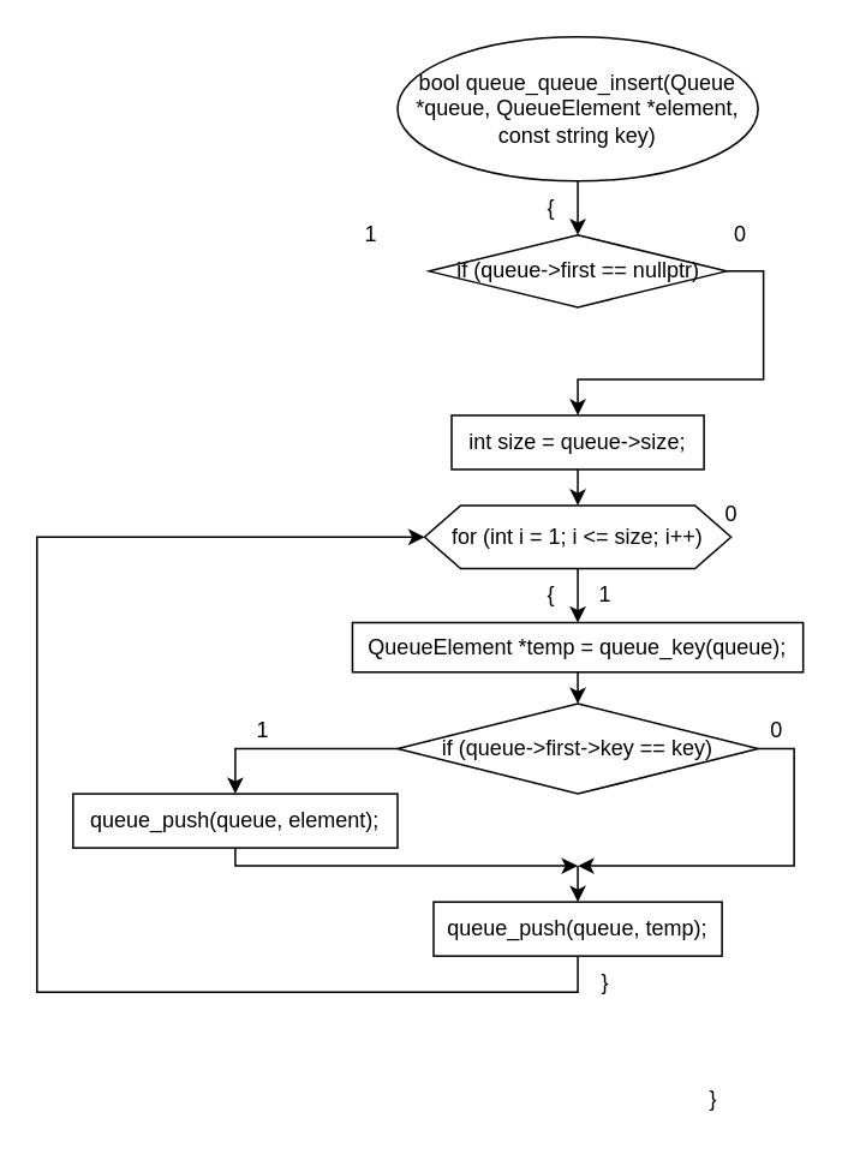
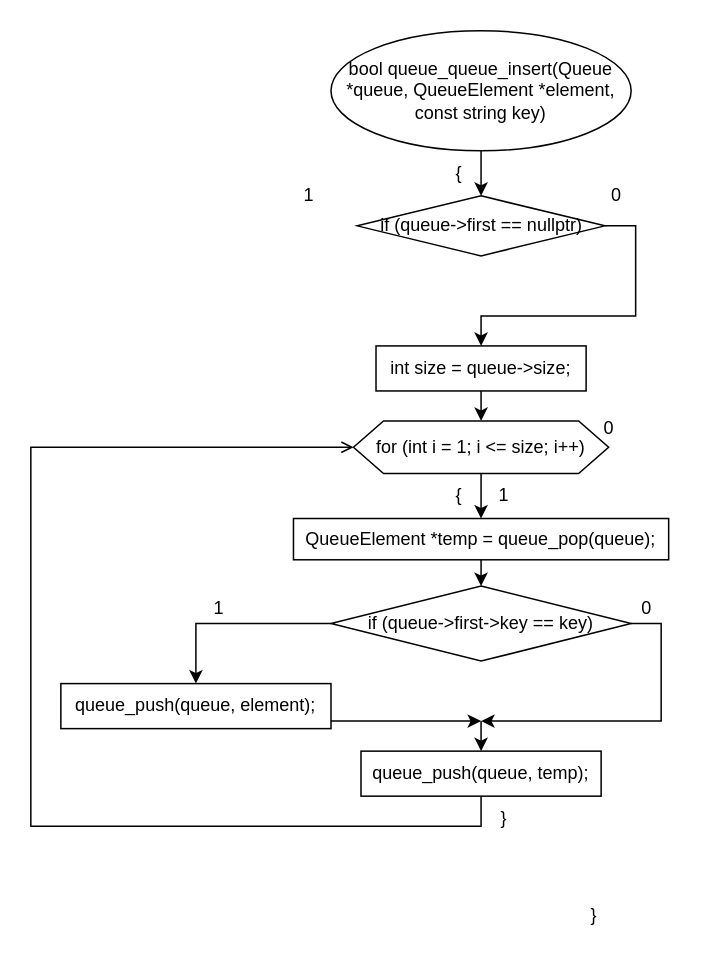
  <mxCell id="0" />
  <mxCell id="1" parent="0" />
  <mxCell id="2" style="edgeStyle=orthogonalEdgeStyle;rounded=0;orthogonalLoop=1;jettySize=auto;html=1;exitX=0.5;exitY=1;exitDx=0;exitDy=0;entryX=0.5;entryY=0;entryDx=0;entryDy=0;" edge="1" parent="1" source="3" target="9"><mxGeometry relative="1" as="geometry" /></mxCell>
  <mxCell id="3" value="bool queue_queue_insert(Queue *queue, QueueElement *element, const string key)" style="ellipse;whiteSpace=wrap;html=1;" parent="1" vertex="1"><mxGeometry x="220" y="20" width="200" height="80" as="geometry" /></mxCell>
  <mxCell id="4" style="edgeStyle=orthogonalEdgeStyle;rounded=0;orthogonalLoop=1;jettySize=auto;html=1;exitX=0.5;exitY=1;exitDx=0;exitDy=0;entryX=0.5;entryY=0;entryDx=0;entryDy=0;" edge="1" parent="1" source="5" target="7"><mxGeometry relative="1" as="geometry" /></mxCell>
  <mxCell id="5" value="int size = queue-&amp;gt;size;" style="whiteSpace=wrap;html=1;" parent="1" vertex="1"><mxGeometry x="250" y="230" width="140" height="30" as="geometry" /></mxCell>
  <mxCell id="6" value="" style="edgeStyle=orthogonalEdgeStyle;rounded=0;orthogonalLoop=1;jettySize=auto;html=1;" edge="1" parent="1" source="7" target="13"><mxGeometry relative="1" as="geometry" /></mxCell>
  <mxCell id="7" value="for (int i = 1; i &amp;lt;= size; i++)" style="shape=hexagon;perimeter=hexagonPerimeter2;whiteSpace=wrap;html=1;fixedSize=1;" parent="1" vertex="1"><mxGeometry x="235" y="280" width="170" height="35" as="geometry" /></mxCell>
  <mxCell id="8" style="edgeStyle=orthogonalEdgeStyle;rounded=0;orthogonalLoop=1;jettySize=auto;html=1;exitX=1;exitY=0.5;exitDx=0;exitDy=0;entryX=0.5;entryY=0;entryDx=0;entryDy=0;" edge="1" parent="1" source="9" target="5"><mxGeometry relative="1" as="geometry"><Array as="points"><mxPoint x="423" y="150" /><mxPoint x="423" y="210" /><mxPoint x="320" y="210" /></Array></mxGeometry></mxCell>
  <mxCell id="9" value="if (queue-&amp;gt;first == nullptr)" style="rhombus;whiteSpace=wrap;html=1;" vertex="1" parent="1"><mxGeometry x="237.5" y="130" width="165" height="40" as="geometry" /></mxCell>
  <mxCell id="10" value="{" style="text;html=1;align=center;verticalAlign=middle;resizable=0;points=[];autosize=1;strokeColor=none;fillColor=none;" vertex="1" parent="1"><mxGeometry x="290" y="100" width="30" height="30" as="geometry" /></mxCell>
  <mxCell id="11" value="1" style="text;html=1;align=center;verticalAlign=middle;resizable=0;points=[];autosize=1;strokeColor=none;fillColor=none;" vertex="1" parent="1"><mxGeometry x="190" y="115" width="30" height="30" as="geometry" /></mxCell>
  <mxCell id="12" style="edgeStyle=orthogonalEdgeStyle;rounded=0;orthogonalLoop=1;jettySize=auto;html=1;exitX=0.5;exitY=1;exitDx=0;exitDy=0;entryX=0.5;entryY=0;entryDx=0;entryDy=0;" edge="1" parent="1" source="13" target="18"><mxGeometry relative="1" as="geometry" /></mxCell>
- <mxCell id="13" value="QueueElement *temp = queue_key(queue);" style="whiteSpace=wrap;html=1;" vertex="1" parent="1"><mxGeometry x="195" y="345" width="250" height="27.5" as="geometry" /></mxCell>
+ <mxCell id="13" value="QueueElement *temp = queue_pop(queue);" style="whiteSpace=wrap;html=1;" vertex="1" parent="1"><mxGeometry x="195" y="345" width="250" height="27.5" as="geometry" /></mxCell>
  <mxCell id="14" value="{" style="text;html=1;align=center;verticalAlign=middle;resizable=0;points=[];autosize=1;strokeColor=none;fillColor=none;" vertex="1" parent="1"><mxGeometry x="290" y="315" width="30" height="30" as="geometry" /></mxCell>
  <mxCell id="15" value="1" style="text;html=1;align=center;verticalAlign=middle;resizable=0;points=[];autosize=1;strokeColor=none;fillColor=none;" vertex="1" parent="1"><mxGeometry x="320" y="315" width="30" height="30" as="geometry" /></mxCell>
  <mxCell id="16" style="edgeStyle=orthogonalEdgeStyle;rounded=0;orthogonalLoop=1;jettySize=auto;html=1;exitX=0;exitY=0.5;exitDx=0;exitDy=0;entryX=0.5;entryY=0;entryDx=0;entryDy=0;" edge="1" parent="1" source="18" target="20"><mxGeometry relative="1" as="geometry" /></mxCell>
  <mxCell id="17" style="edgeStyle=orthogonalEdgeStyle;rounded=0;orthogonalLoop=1;jettySize=auto;html=1;exitX=1;exitY=0.5;exitDx=0;exitDy=0;" edge="1" parent="1" source="18"><mxGeometry relative="1" as="geometry"><mxPoint x="320" y="480" as="targetPoint" /><Array as="points"><mxPoint x="440" y="415" /><mxPoint x="440" y="480" /></Array></mxGeometry></mxCell>
  <mxCell id="18" value="if (queue-&amp;gt;first-&amp;gt;key == key)" style="rhombus;whiteSpace=wrap;html=1;" vertex="1" parent="1"><mxGeometry x="220" y="390" width="200" height="50" as="geometry" /></mxCell>
  <mxCell id="19" style="edgeStyle=orthogonalEdgeStyle;rounded=0;orthogonalLoop=1;jettySize=auto;html=1;exitX=0.5;exitY=1;exitDx=0;exitDy=0;" edge="1" parent="1" source="20"><mxGeometry relative="1" as="geometry"><mxPoint x="320" y="480" as="targetPoint" /><Array as="points"><mxPoint x="130" y="480" /></Array></mxGeometry></mxCell>
- <mxCell id="20" value="queue_push(queue, element);" style="whiteSpace=wrap;html=1;" vertex="1" parent="1"><mxGeometry x="40" y="440" width="180" height="30" as="geometry" /></mxCell>
+ <mxCell id="20" value="queue_push(queue, element);" style="whiteSpace=wrap;html=1;" vertex="1" parent="1"><mxGeometry x="40" y="455" width="180" height="30" as="geometry" /></mxCell>
  <mxCell id="21" value="" style="endArrow=classic;html=1;rounded=0;entryX=0.5;entryY=0;entryDx=0;entryDy=0;" edge="1" parent="1" target="23"><mxGeometry width="50" height="50" relative="1" as="geometry"><mxPoint x="320" y="480" as="sourcePoint" /><mxPoint x="340" y="380" as="targetPoint" /></mxGeometry></mxCell>
- <mxCell id="22" style="edgeStyle=orthogonalEdgeStyle;rounded=0;orthogonalLoop=1;jettySize=auto;html=1;exitX=0.5;exitY=1;exitDx=0;exitDy=0;entryX=0;entryY=0.5;entryDx=0;entryDy=0;" edge="1" parent="1" source="23" target="7"><mxGeometry relative="1" as="geometry"><Array as="points"><mxPoint x="320" y="550" /><mxPoint x="20" y="550" /><mxPoint x="20" y="298" /></Array></mxGeometry></mxCell>
+ <mxCell id="22" style="edgeStyle=orthogonalEdgeStyle;rounded=0;orthogonalLoop=1;jettySize=auto;html=1;exitX=0.5;exitY=1;exitDx=0;exitDy=0;entryX=0;entryY=0.5;entryDx=0;entryDy=0;endArrow=open;" edge="1" parent="1" source="23" target="7"><mxGeometry relative="1" as="geometry"><Array as="points"><mxPoint x="320" y="550" /><mxPoint x="20" y="550" /><mxPoint x="20" y="298" /></Array></mxGeometry></mxCell>
  <mxCell id="23" value="queue_push(queue, temp);" style="whiteSpace=wrap;html=1;" vertex="1" parent="1"><mxGeometry x="240" y="500" width="160" height="30" as="geometry" /></mxCell>
  <mxCell id="24" value="}" style="text;html=1;align=center;verticalAlign=middle;resizable=0;points=[];autosize=1;strokeColor=none;fillColor=none;" vertex="1" parent="1"><mxGeometry x="320" y="530" width="30" height="30" as="geometry" /></mxCell>
  <mxCell id="25" value="0" style="text;html=1;align=center;verticalAlign=middle;resizable=0;points=[];autosize=1;strokeColor=none;fillColor=none;" vertex="1" parent="1"><mxGeometry x="415" y="390" width="30" height="30" as="geometry" /></mxCell>
  <mxCell id="26" value="1" style="text;html=1;align=center;verticalAlign=middle;resizable=0;points=[];autosize=1;strokeColor=none;fillColor=none;" vertex="1" parent="1"><mxGeometry x="130" y="390" width="30" height="30" as="geometry" /></mxCell>
  <mxCell id="27" value="0" style="text;html=1;align=center;verticalAlign=middle;resizable=0;points=[];autosize=1;strokeColor=none;fillColor=none;" vertex="1" parent="1"><mxGeometry x="390" y="270" width="30" height="30" as="geometry" /></mxCell>
  <mxCell id="28" value="}" style="text;html=1;align=center;verticalAlign=middle;resizable=0;points=[];autosize=1;strokeColor=none;fillColor=none;" vertex="1" parent="1"><mxGeometry x="380" y="595" width="30" height="30" as="geometry" /></mxCell>
  <mxCell id="29" value="0" style="text;html=1;align=center;verticalAlign=middle;resizable=0;points=[];autosize=1;strokeColor=none;fillColor=none;" vertex="1" parent="1"><mxGeometry x="395" y="115" width="30" height="30" as="geometry" /></mxCell>
